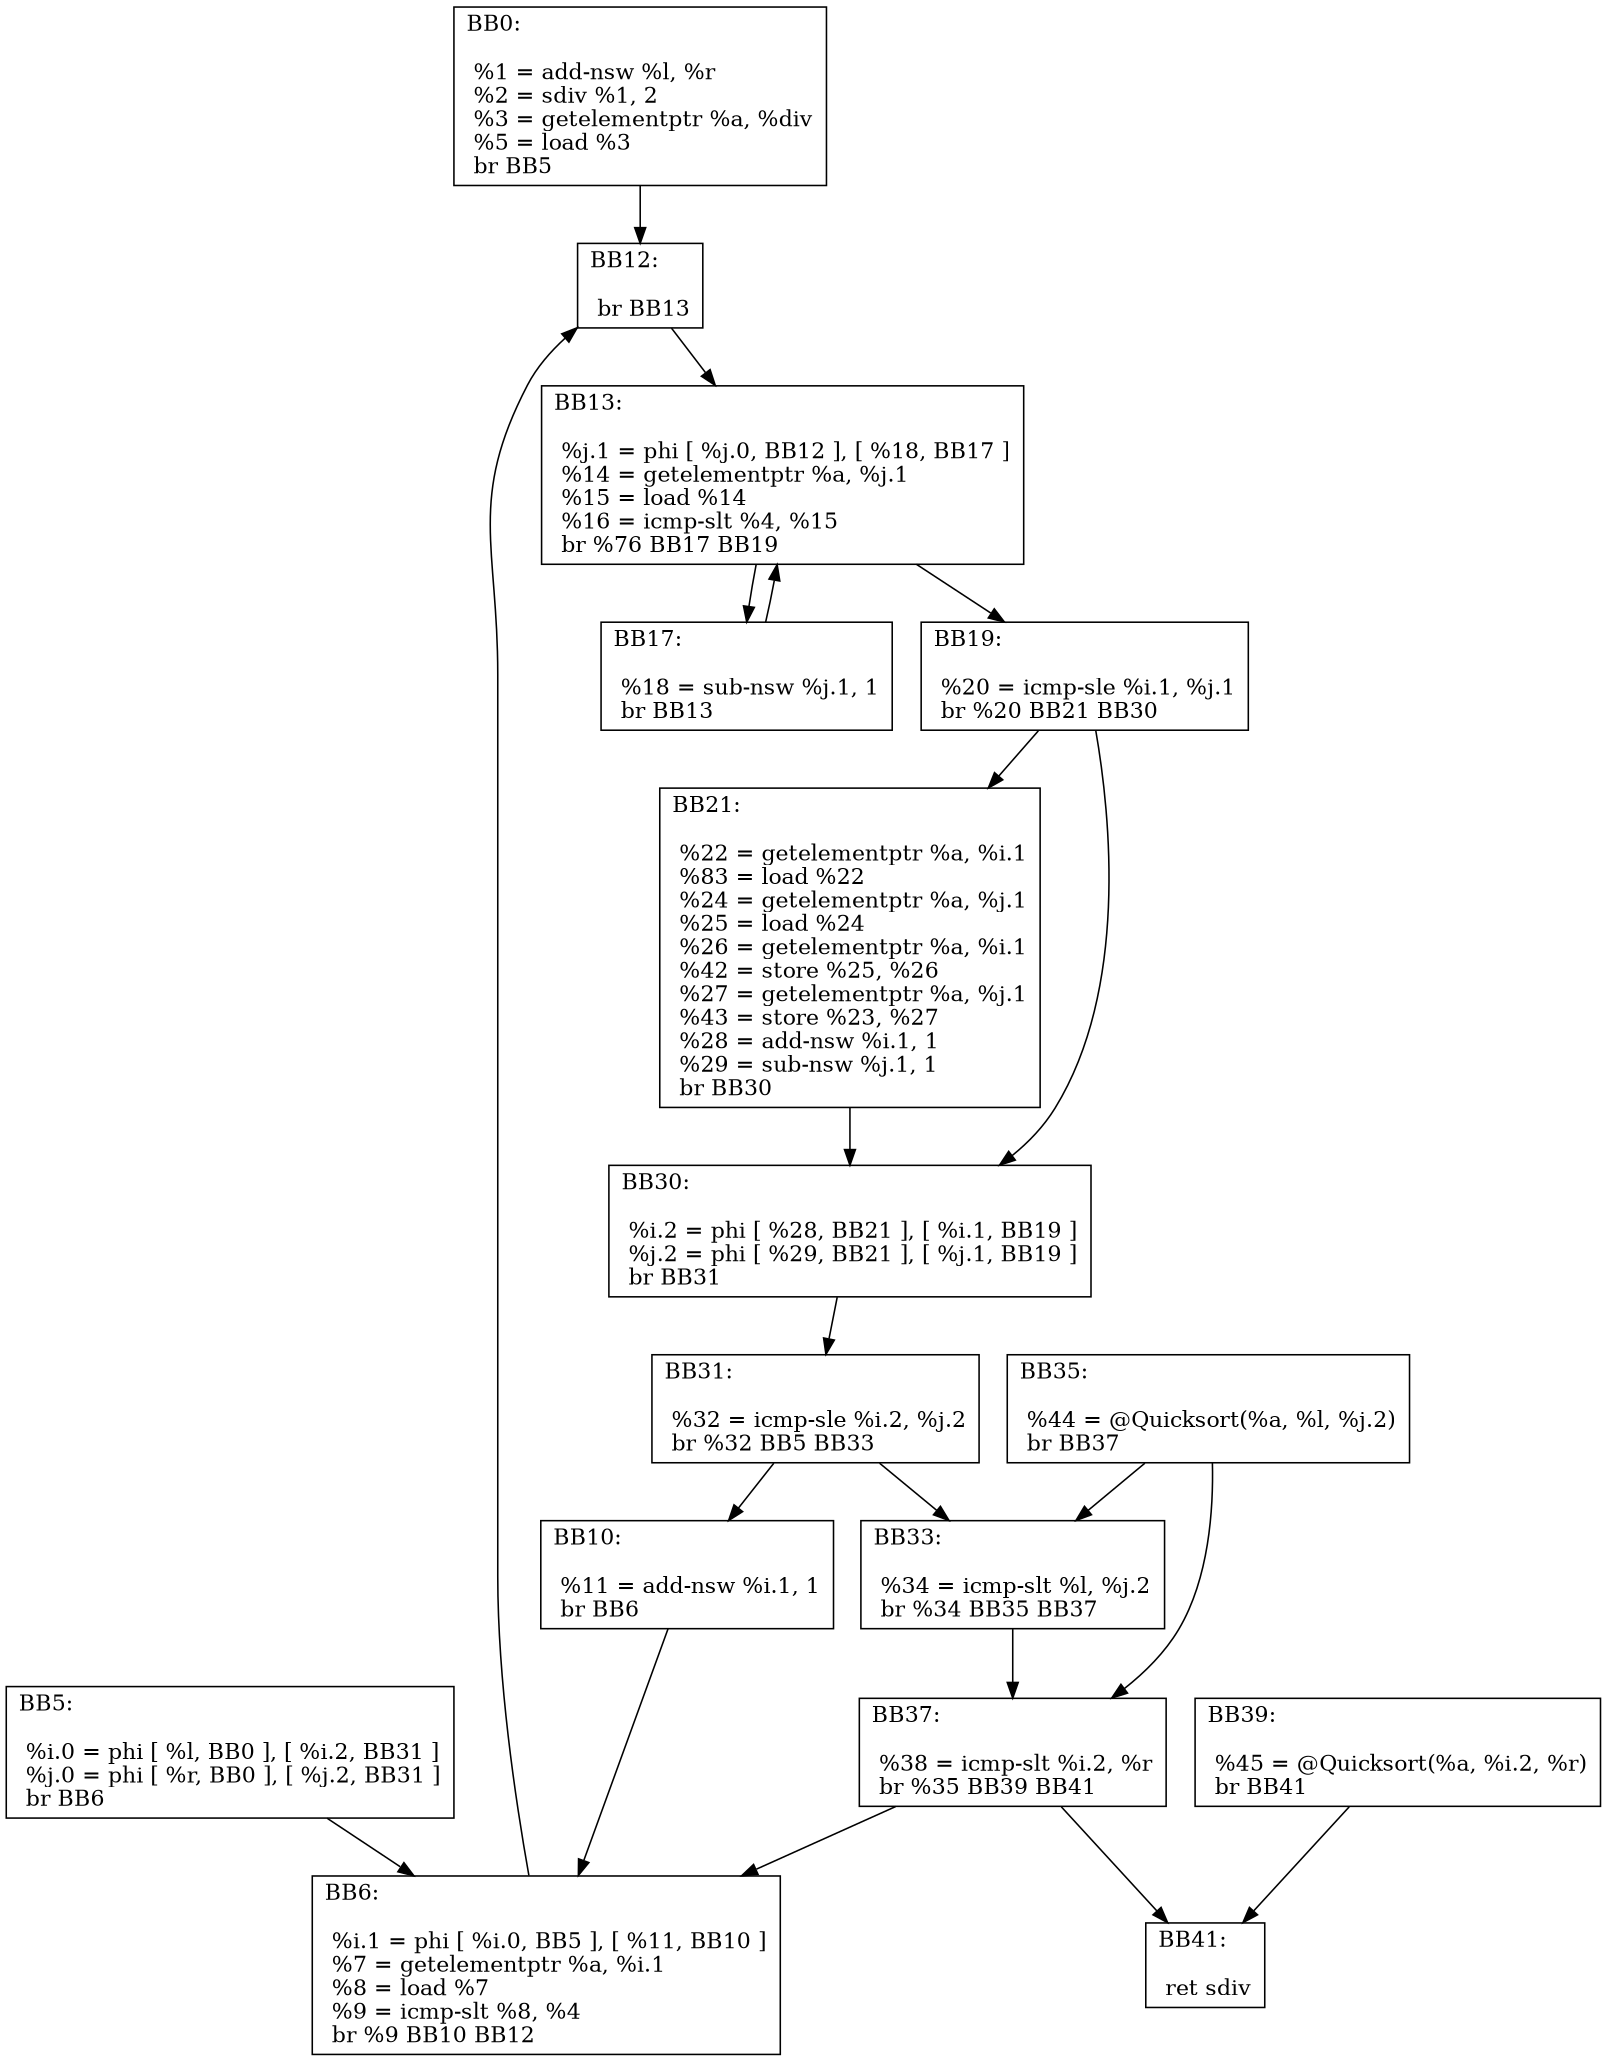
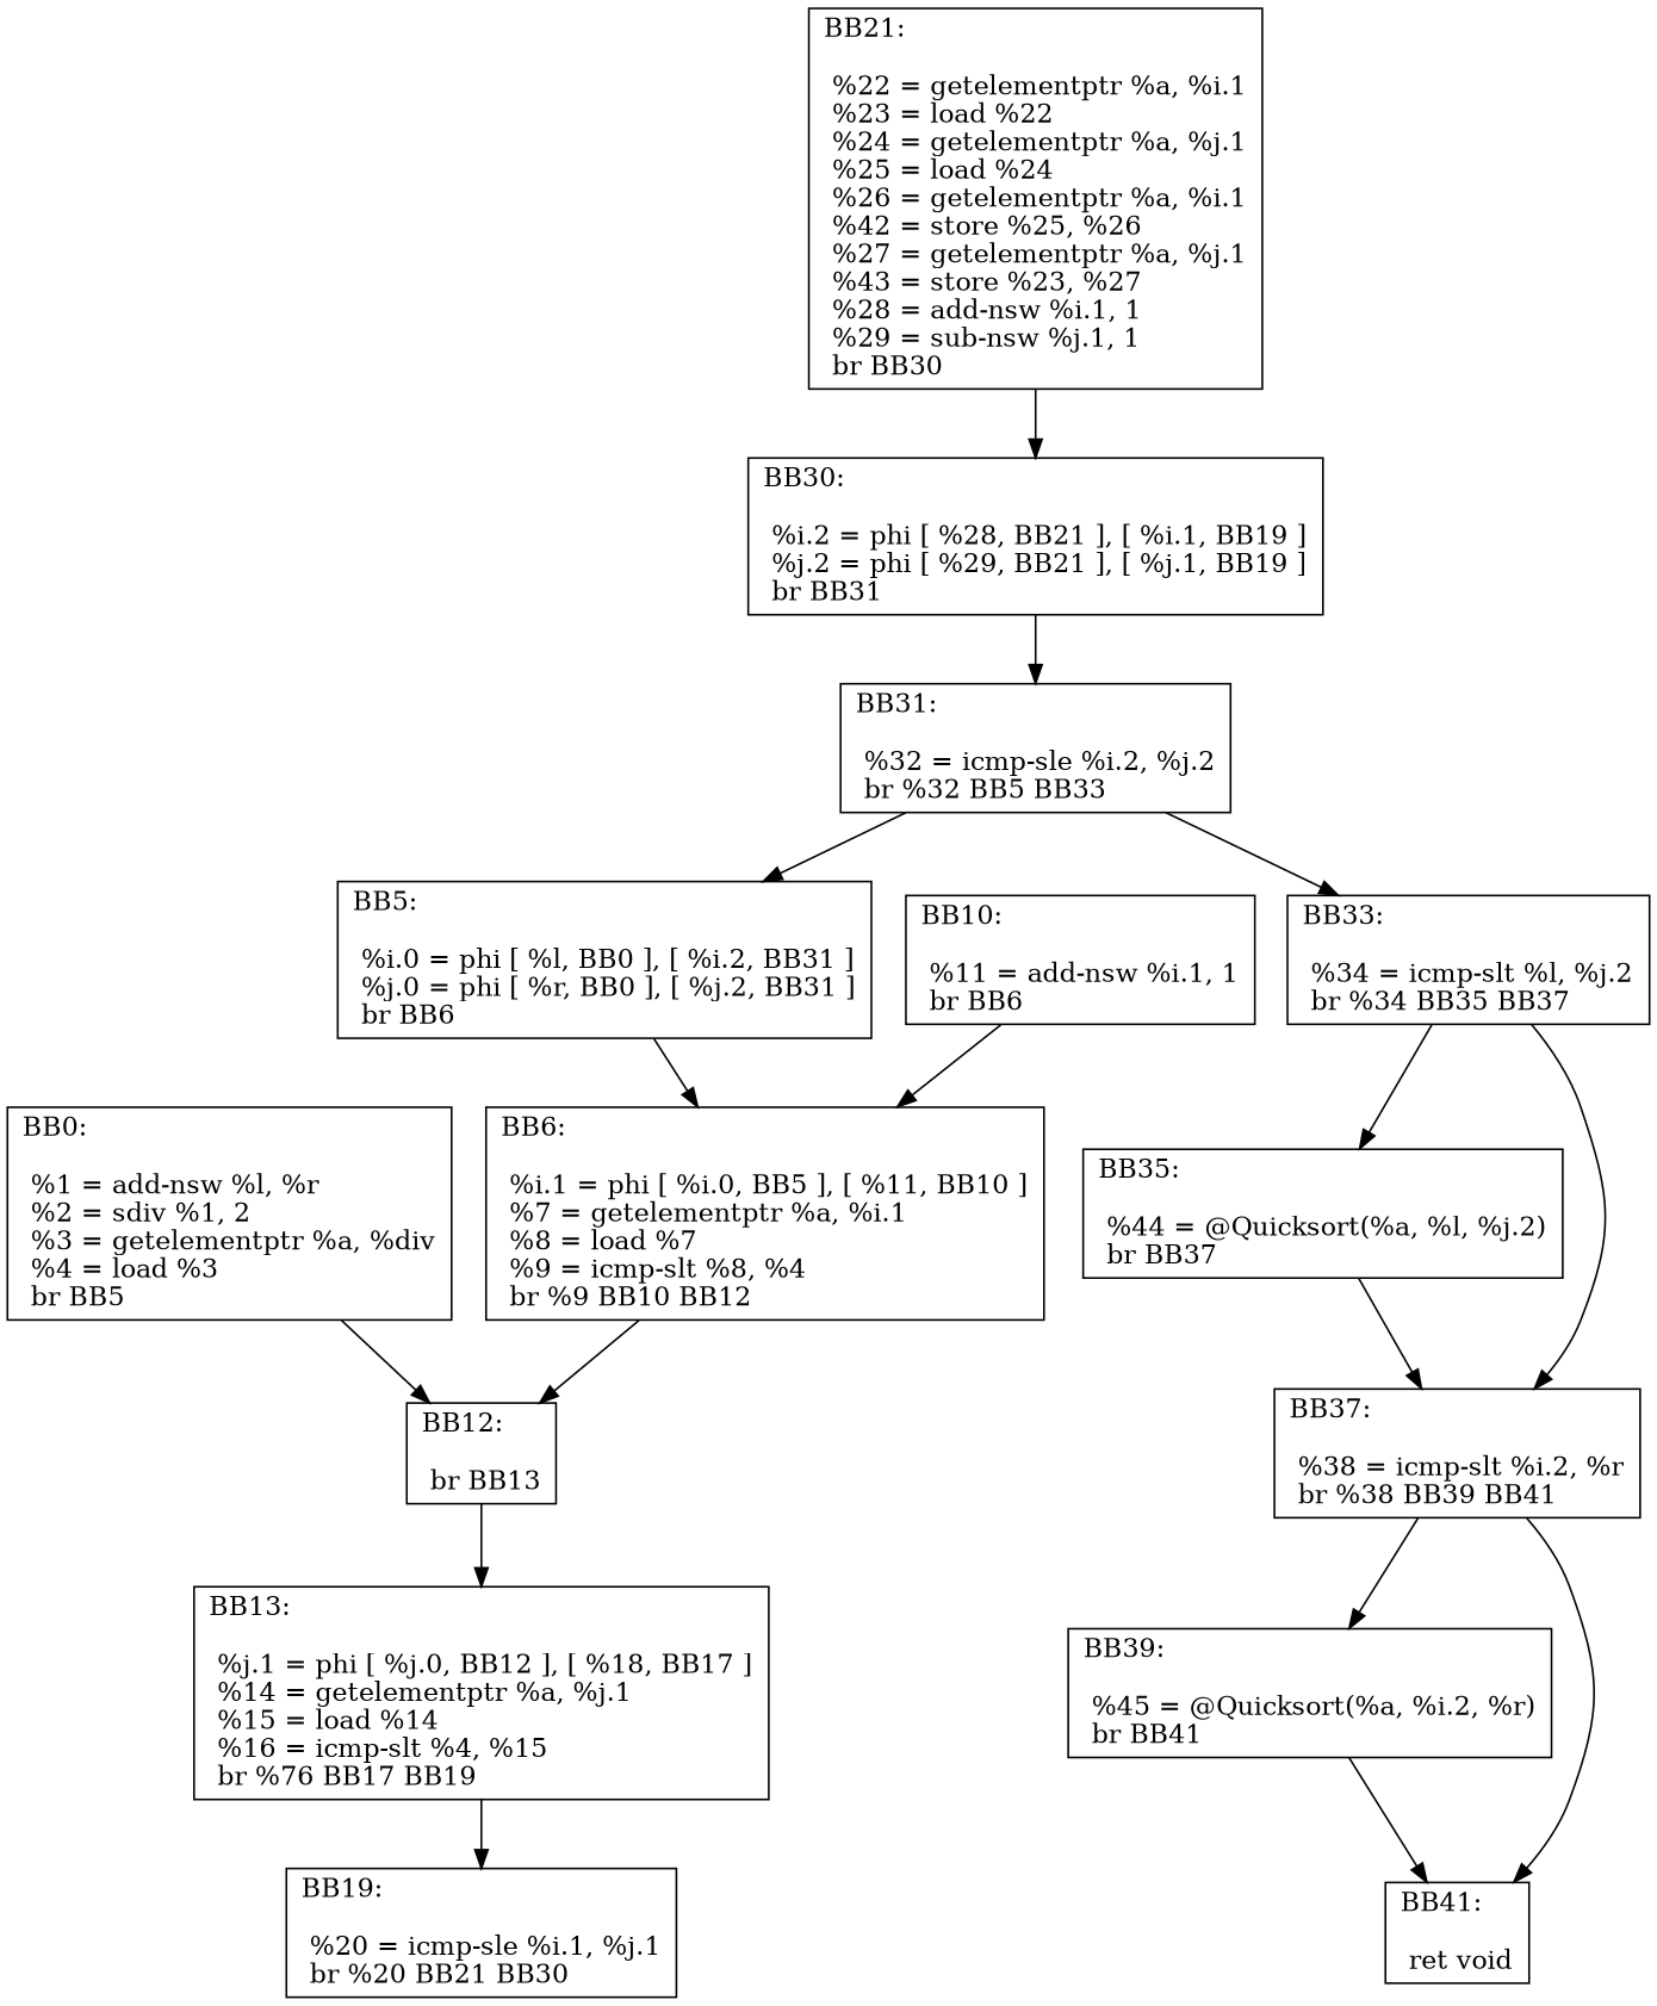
  digraph {
    node [shape=record]
-   n1 [label="{BB0:\l\l  %1 = add-nsw %l,  %r\l %2 = sdiv %1,  2\l %3 = getelementptr %a,  %div\l %5 = load %3\l br  BB5\l}"]
+   n1 [label="{BB0:\l\l  %1 = add-nsw %l,  %r\l %2 = sdiv %1,  2\l %3 = getelementptr %a,  %div\l %4 = load %3\l br  BB5\l}"]
    n2 [label="{BB12:\l\l  br  BB13\l}"]
    n3 [label="{BB5:\l\l  %i.0 = phi [  %l, BB0 ], [  %i.2, BB31 ]\l %j.0 = phi [  %r, BB0 ], [  %j.2, BB31 ]\l br  BB6\l}"]
    n4 [label="{BB6:\l\l  %i.1 = phi [  %i.0, BB5 ], [  %11, BB10 ]\l %7 = getelementptr %a,  %i.1\l %8 = load %7\l %9 = icmp-slt %8,  %4\l br %9 BB10 BB12\l}"]
    n5 [label="{BB10:\l\l  %11 = add-nsw %i.1,  1\l br  BB6\l}"]
    n6 [label="{BB13:\l\l  %j.1 = phi [  %j.0, BB12 ], [  %18, BB17 ]\l %14 = getelementptr %a,  %j.1\l %15 = load %14\l %16 = icmp-slt %4,  %15\l br %76 BB17 BB19\l}"]
-   n7 [label="{BB17:\l\l  %18 = sub-nsw %j.1,  1\l br  BB13\l}"]
    n8 [label="{BB19:\l\l  %20 = icmp-sle %i.1,  %j.1\l br %20 BB21 BB30\l}"]
-   n9 [label="{BB21:\l\l  %22 = getelementptr %a,  %i.1\l %83 = load %22\l %24 = getelementptr %a,  %j.1\l %25 = load %24\l %26 = getelementptr %a,  %i.1\l %42 = store %25,  %26\l %27 = getelementptr %a,  %j.1\l %43 = store %23,  %27\l %28 = add-nsw %i.1,  1\l %29 = sub-nsw %j.1,  1\l br  BB30\l}"]
+   n9 [label="{BB21:\l\l  %22 = getelementptr %a,  %i.1\l %23 = load %22\l %24 = getelementptr %a,  %j.1\l %25 = load %24\l %26 = getelementptr %a,  %i.1\l %42 = store %25,  %26\l %27 = getelementptr %a,  %j.1\l %43 = store %23,  %27\l %28 = add-nsw %i.1,  1\l %29 = sub-nsw %j.1,  1\l br  BB30\l}"]
    n10 [label="{BB30:\l\l  %i.2 = phi [  %28, BB21 ], [  %i.1, BB19 ]\l %j.2 = phi [  %29, BB21 ], [  %j.1, BB19 ]\l br  BB31\l}"]
    n11 [label="{BB31:\l\l  %32 = icmp-sle %i.2,  %j.2\l br %32 BB5 BB33\l}"]
    n12 [label="{BB33:\l\l  %34 = icmp-slt %l,  %j.2\l br %34 BB35 BB37\l}"]
    n13 [label="{BB35:\l\l  %44 = @Quicksort(%a, %l, %j.2)\l br  BB37\l}"]
-   n14 [label="{BB37:\l\l  %38 = icmp-slt %i.2,  %r\l br %35 BB39 BB41\l}"]
+   n14 [label="{BB37:\l\l  %38 = icmp-slt %i.2,  %r\l br %38 BB39 BB41\l}"]
    n15 [label="{BB39:\l\l  %45 = @Quicksort(%a, %i.2, %r)\l br  BB41\l}"]
-   n16 [label="{BB41:\l\l  ret sdiv\l}"]
+   n16 [label="{BB41:\l\l  ret void\l}"]
    n1 -> n2
    n2 -> n6
    n3 -> n4
    n4 -> n2
    n5 -> n4
-   n6 -> n7
    n6 -> n8
-   n7 -> n6
-   n8 -> n9
-   n8 -> n10
    n9 -> n10
    n10 -> n11
-   n11 -> n5
+   n11 -> n3
    n11 -> n12
-   n13 -> n12
+   n12 -> n13
    n12 -> n14
    n13 -> n14
-   n14 -> n4
+   n14 -> n15
    n14 -> n16
    n15 -> n16
  }
